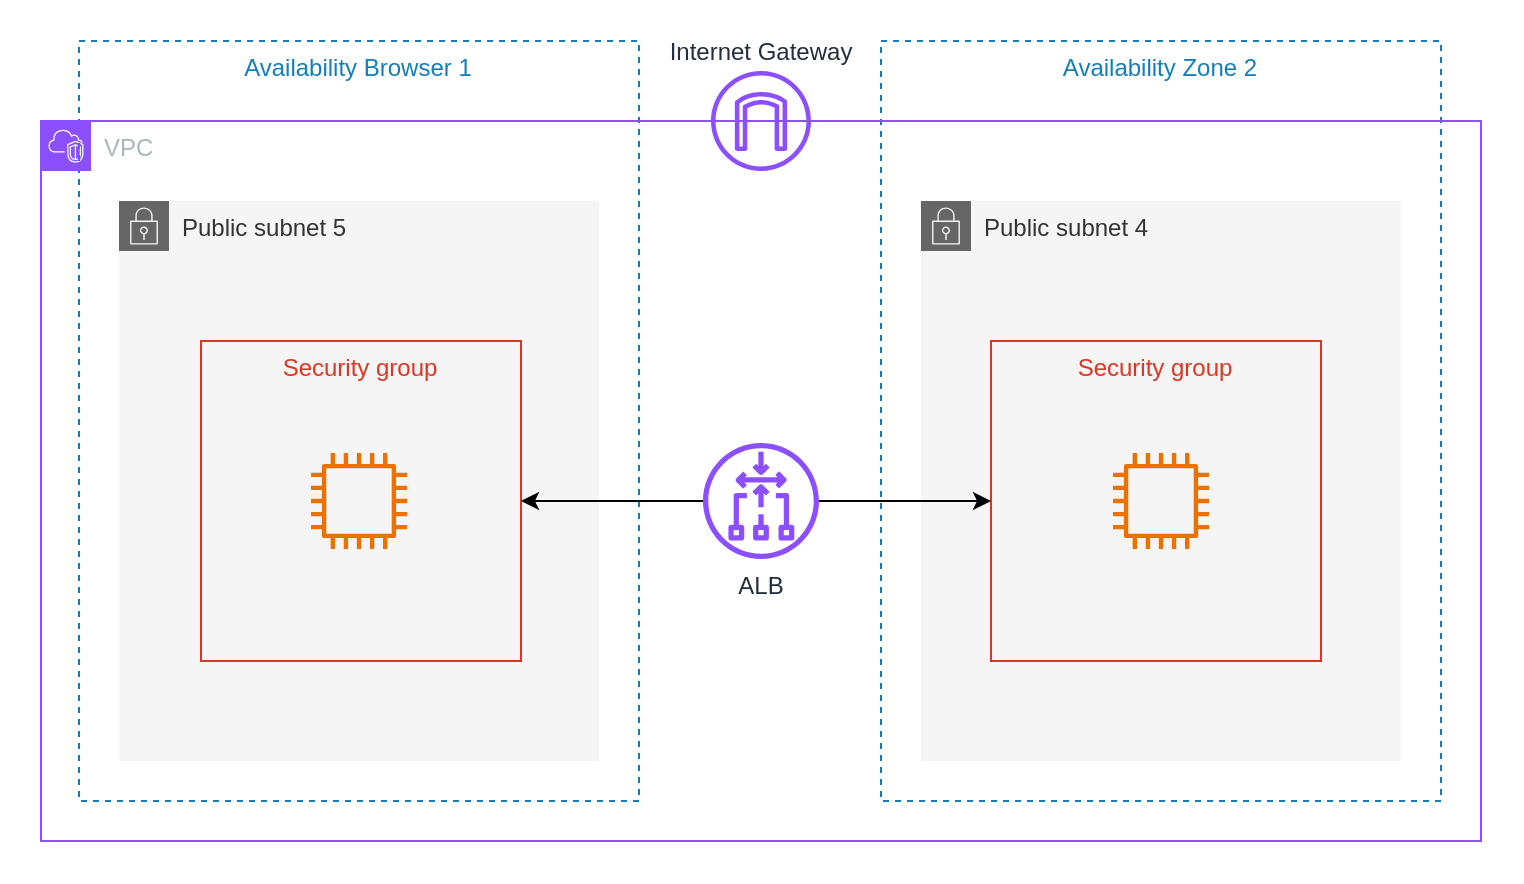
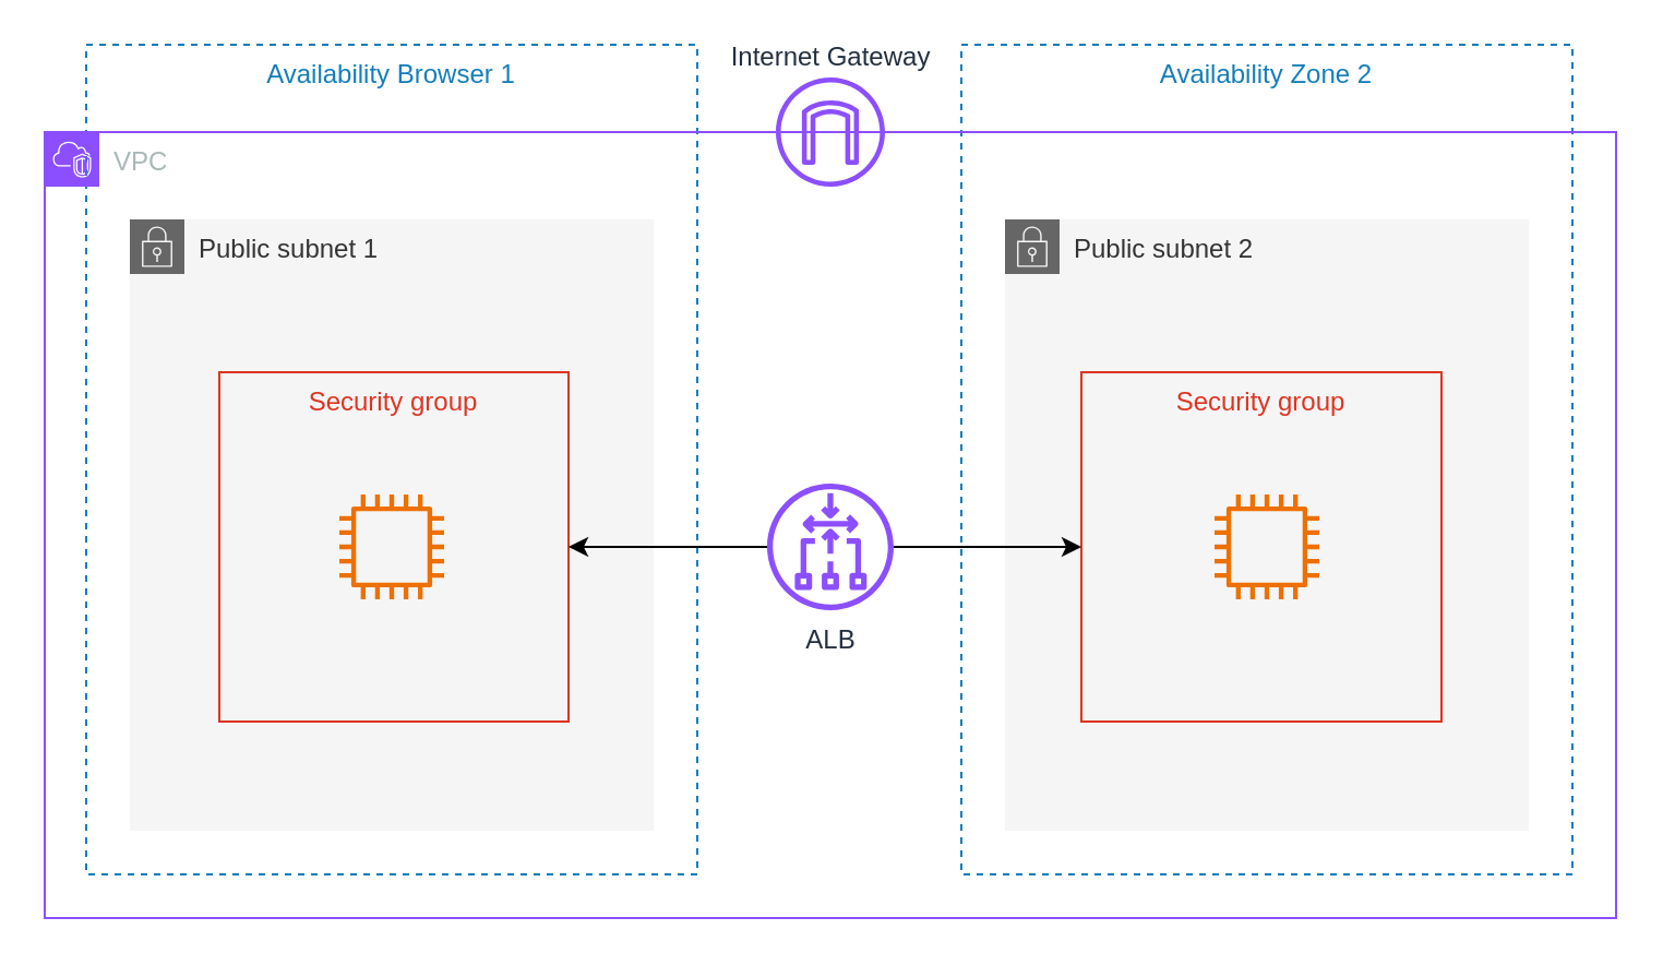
  <mxCell id="0" />
  <mxCell id="1" parent="0" />
  <mxCell id="2" value="Availability Browser 1" style="fillColor=none;strokeColor=#147EBA;dashed=1;verticalAlign=top;fontStyle=0;fontColor=#147EBA;whiteSpace=wrap;html=1;movable=1;resizable=1;rotatable=1;deletable=1;editable=1;locked=0;connectable=1;container=0;" vertex="1" parent="1"><mxGeometry x="39" y="20" width="280" height="380" as="geometry" /></mxCell>
  <mxCell id="3" value="Availability Zone 2" style="fillColor=none;strokeColor=#147EBA;dashed=1;verticalAlign=top;fontStyle=0;fontColor=#147EBA;whiteSpace=wrap;html=1;" vertex="1" parent="1"><mxGeometry x="440" y="20" width="280" height="380" as="geometry" /></mxCell>
- <mxCell id="4" value="Public subnet 5" style="points=[[0,0],[0.25,0],[0.5,0],[0.75,0],[1,0],[1,0.25],[1,0.5],[1,0.75],[1,1],[0.75,1],[0.5,1],[0.25,1],[0,1],[0,0.75],[0,0.5],[0,0.25]];outlineConnect=0;html=1;whiteSpace=wrap;fontSize=12;fontStyle=0;container=0;pointerEvents=0;collapsible=0;recursiveResize=0;shape=mxgraph.aws4.group;grIcon=mxgraph.aws4.group_security_group;grStroke=0;verticalAlign=top;align=left;spacingLeft=30;dashed=0;shadow=0;fillColor=#f5f5f5;strokeColor=#666666;fontColor=#333333;" vertex="1" parent="1"><mxGeometry x="59" y="100" width="240" height="280" as="geometry" /></mxCell>
- <mxCell id="5" value="Public subnet 4" style="points=[[0,0],[0.25,0],[0.5,0],[0.75,0],[1,0],[1,0.25],[1,0.5],[1,0.75],[1,1],[0.75,1],[0.5,1],[0.25,1],[0,1],[0,0.75],[0,0.5],[0,0.25]];outlineConnect=0;html=1;whiteSpace=wrap;fontSize=12;fontStyle=0;container=1;pointerEvents=0;collapsible=0;recursiveResize=0;shape=mxgraph.aws4.group;grIcon=mxgraph.aws4.group_security_group;grStroke=0;verticalAlign=top;align=left;spacingLeft=30;dashed=0;shadow=0;fillColor=#f5f5f5;strokeColor=#666666;fontColor=#333333;" vertex="1" parent="1"><mxGeometry x="460" y="100" width="240" height="280" as="geometry" /></mxCell>
+ <mxCell id="4" value="Public subnet 1" style="points=[[0,0],[0.25,0],[0.5,0],[0.75,0],[1,0],[1,0.25],[1,0.5],[1,0.75],[1,1],[0.75,1],[0.5,1],[0.25,1],[0,1],[0,0.75],[0,0.5],[0,0.25]];outlineConnect=0;html=1;whiteSpace=wrap;fontSize=12;fontStyle=0;container=0;pointerEvents=0;collapsible=0;recursiveResize=0;shape=mxgraph.aws4.group;grIcon=mxgraph.aws4.group_security_group;grStroke=0;verticalAlign=top;align=left;spacingLeft=30;dashed=0;shadow=0;fillColor=#f5f5f5;strokeColor=#666666;fontColor=#333333;" vertex="1" parent="1"><mxGeometry x="59" y="100" width="240" height="280" as="geometry" /></mxCell>
+ <mxCell id="5" value="Public subnet 2" style="points=[[0,0],[0.25,0],[0.5,0],[0.75,0],[1,0],[1,0.25],[1,0.5],[1,0.75],[1,1],[0.75,1],[0.5,1],[0.25,1],[0,1],[0,0.75],[0,0.5],[0,0.25]];outlineConnect=0;html=1;whiteSpace=wrap;fontSize=12;fontStyle=0;container=1;pointerEvents=0;collapsible=0;recursiveResize=0;shape=mxgraph.aws4.group;grIcon=mxgraph.aws4.group_security_group;grStroke=0;verticalAlign=top;align=left;spacingLeft=30;dashed=0;shadow=0;fillColor=#f5f5f5;strokeColor=#666666;fontColor=#333333;" vertex="1" parent="1"><mxGeometry x="460" y="100" width="240" height="280" as="geometry" /></mxCell>
  <mxCell id="6" value="Security group" style="fillColor=none;strokeColor=#DD3522;verticalAlign=top;fontStyle=0;fontColor=#DD3522;whiteSpace=wrap;html=1;container=0;" vertex="1" parent="1"><mxGeometry x="100" y="170" width="160" height="160" as="geometry" /></mxCell>
  <mxCell id="7" value="VPC" style="points=[[0,0],[0.25,0],[0.5,0],[0.75,0],[1,0],[1,0.25],[1,0.5],[1,0.75],[1,1],[0.75,1],[0.5,1],[0.25,1],[0,1],[0,0.75],[0,0.5],[0,0.25]];outlineConnect=0;gradientColor=none;html=1;whiteSpace=wrap;fontSize=12;fontStyle=0;container=1;pointerEvents=0;collapsible=0;recursiveResize=0;shape=mxgraph.aws4.group;grIcon=mxgraph.aws4.group_vpc2;strokeColor=#8C4FFF;fillColor=none;verticalAlign=top;align=left;spacingLeft=30;fontColor=#AAB7B8;dashed=0;" vertex="1" parent="1"><mxGeometry x="20" y="60" width="720" height="360" as="geometry" /></mxCell>
  <mxCell id="8" value="ALB" style="sketch=0;outlineConnect=0;fontColor=#232F3E;gradientColor=none;fillColor=#8C4FFF;strokeColor=none;dashed=0;verticalLabelPosition=bottom;verticalAlign=top;align=center;html=1;fontSize=12;fontStyle=0;aspect=fixed;pointerEvents=1;shape=mxgraph.aws4.gateway_load_balancer;rotation=0;labelPosition=center;spacingBottom=0;labelBorderColor=none;direction=south;" vertex="1" parent="7"><mxGeometry x="331" y="161" width="58" height="58" as="geometry" /></mxCell>
  <mxCell id="9" value="Security group" style="fillColor=none;strokeColor=#DD3522;verticalAlign=top;fontStyle=0;fontColor=#DD3522;whiteSpace=wrap;html=1;" vertex="1" parent="1"><mxGeometry x="495" y="170" width="165" height="160" as="geometry" /></mxCell>
  <mxCell id="10" value="" style="sketch=0;outlineConnect=0;fontColor=#232F3E;gradientColor=none;fillColor=#ED7100;strokeColor=none;dashed=0;verticalLabelPosition=bottom;verticalAlign=top;align=center;html=1;fontSize=12;fontStyle=0;aspect=fixed;pointerEvents=1;shape=mxgraph.aws4.instance2;" vertex="1" parent="1"><mxGeometry x="556" y="226" width="48" height="48" as="geometry" /></mxCell>
  <mxCell id="11" value="" style="sketch=0;outlineConnect=0;fontColor=#232F3E;gradientColor=none;fillColor=#ED7100;strokeColor=none;dashed=0;verticalLabelPosition=bottom;verticalAlign=top;align=center;html=1;fontSize=12;fontStyle=0;aspect=fixed;pointerEvents=1;shape=mxgraph.aws4.instance2;container=0;" vertex="1" parent="1"><mxGeometry x="155" y="226" width="48" height="48" as="geometry" /></mxCell>
  <mxCell id="12" value="Internet Gateway" style="outlineConnect=0;fontColor=#232F3E;gradientColor=none;fillColor=#8C4FFF;strokeColor=none;verticalLabelPosition=top;verticalAlign=bottom;align=center;html=1;fontSize=12;fontStyle=0;aspect=fixed;pointerEvents=1;shape=mxgraph.aws4.internet_gateway;shadow=0;labelPosition=center;" vertex="1" parent="1"><mxGeometry x="355" y="35" width="50" height="50" as="geometry" /></mxCell>
  <mxCell id="13" value="" style="edgeStyle=orthogonalEdgeStyle;rounded=0;orthogonalLoop=1;jettySize=auto;html=1;" edge="1" parent="1" source="8" target="6"><mxGeometry relative="1" as="geometry" /></mxCell>
  <mxCell id="14" value="" style="edgeStyle=orthogonalEdgeStyle;rounded=0;orthogonalLoop=1;jettySize=auto;html=1;entryX=0;entryY=0.5;entryDx=0;entryDy=0;" edge="1" parent="1" source="8" target="9"><mxGeometry relative="1" as="geometry"><mxPoint x="361" y="260" as="sourcePoint" /><mxPoint x="284" y="260" as="targetPoint" /></mxGeometry></mxCell>
